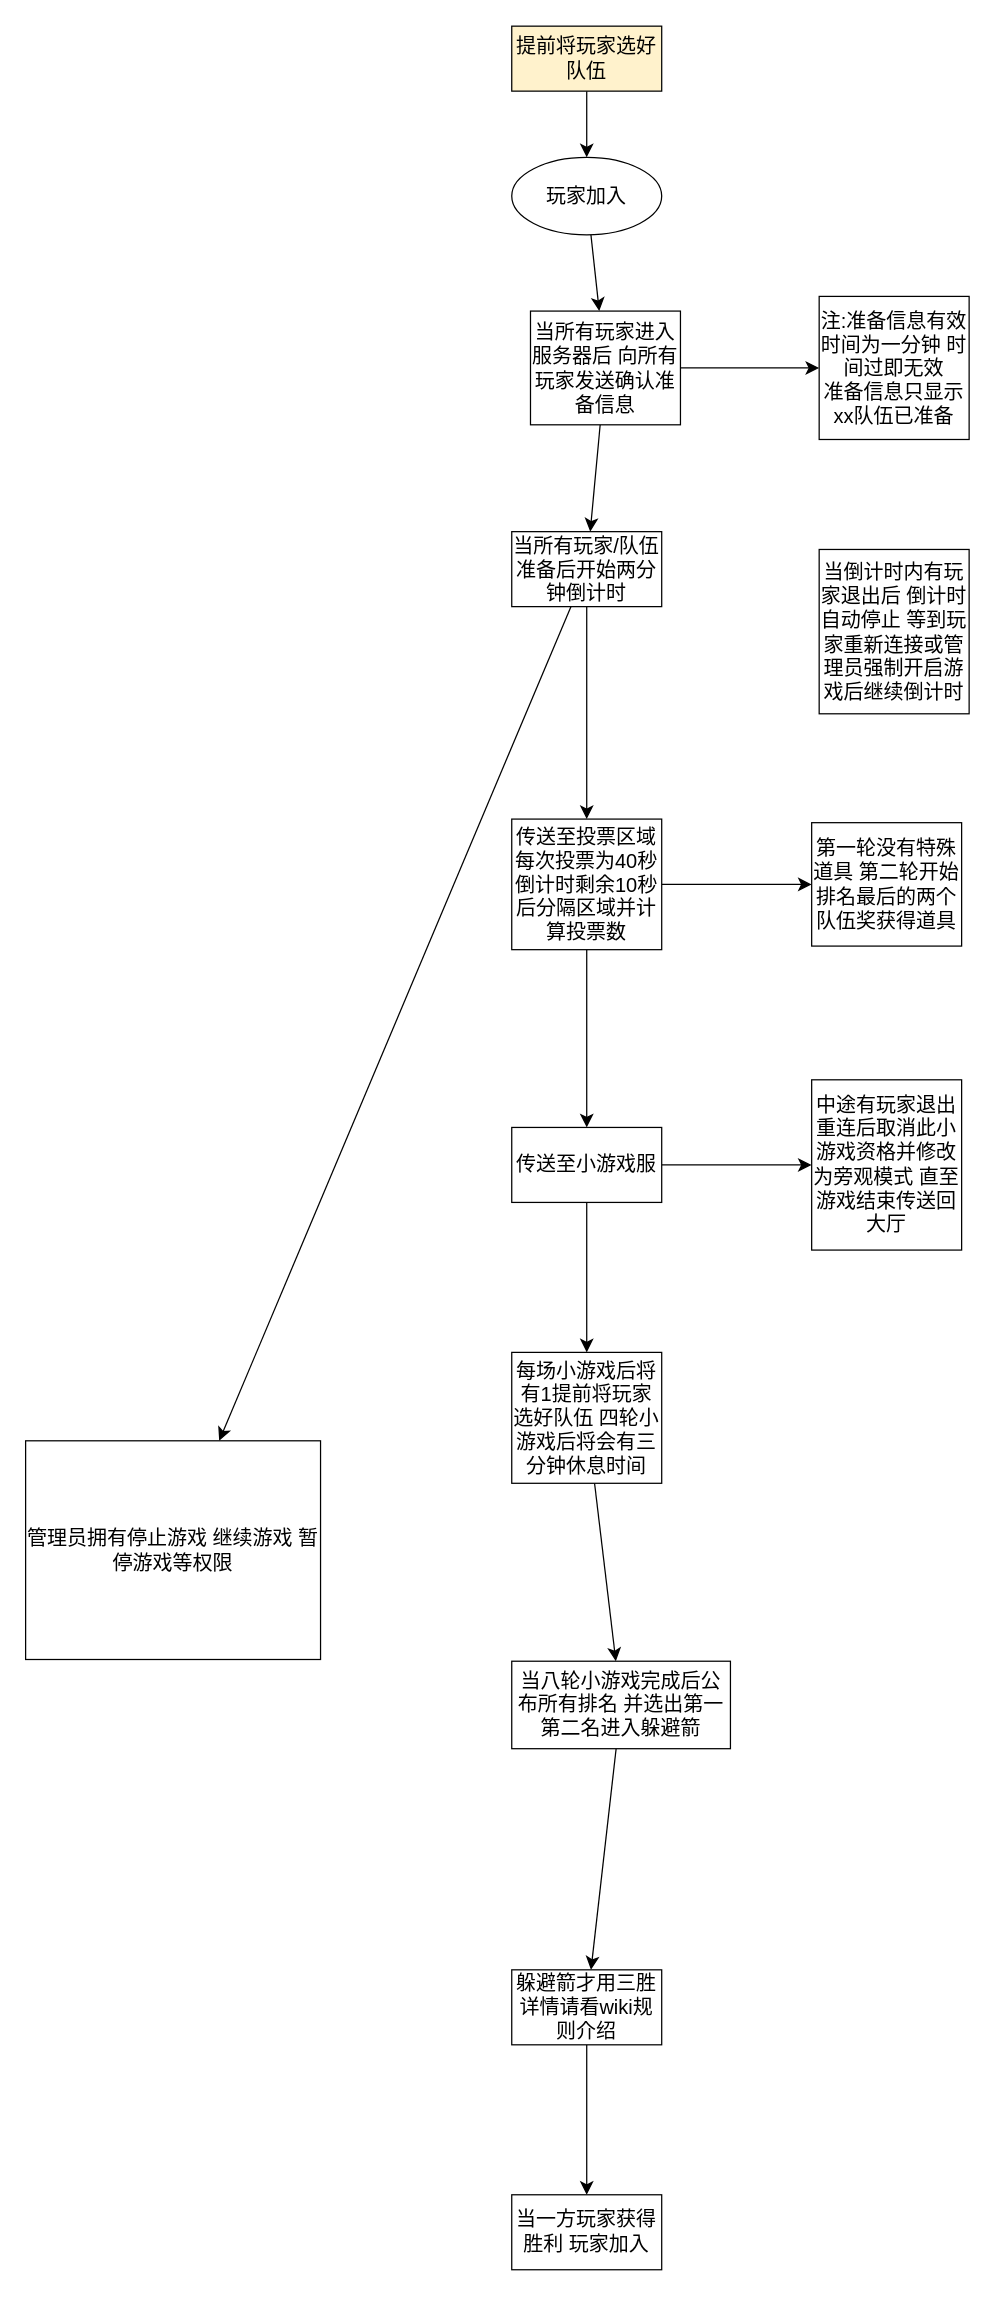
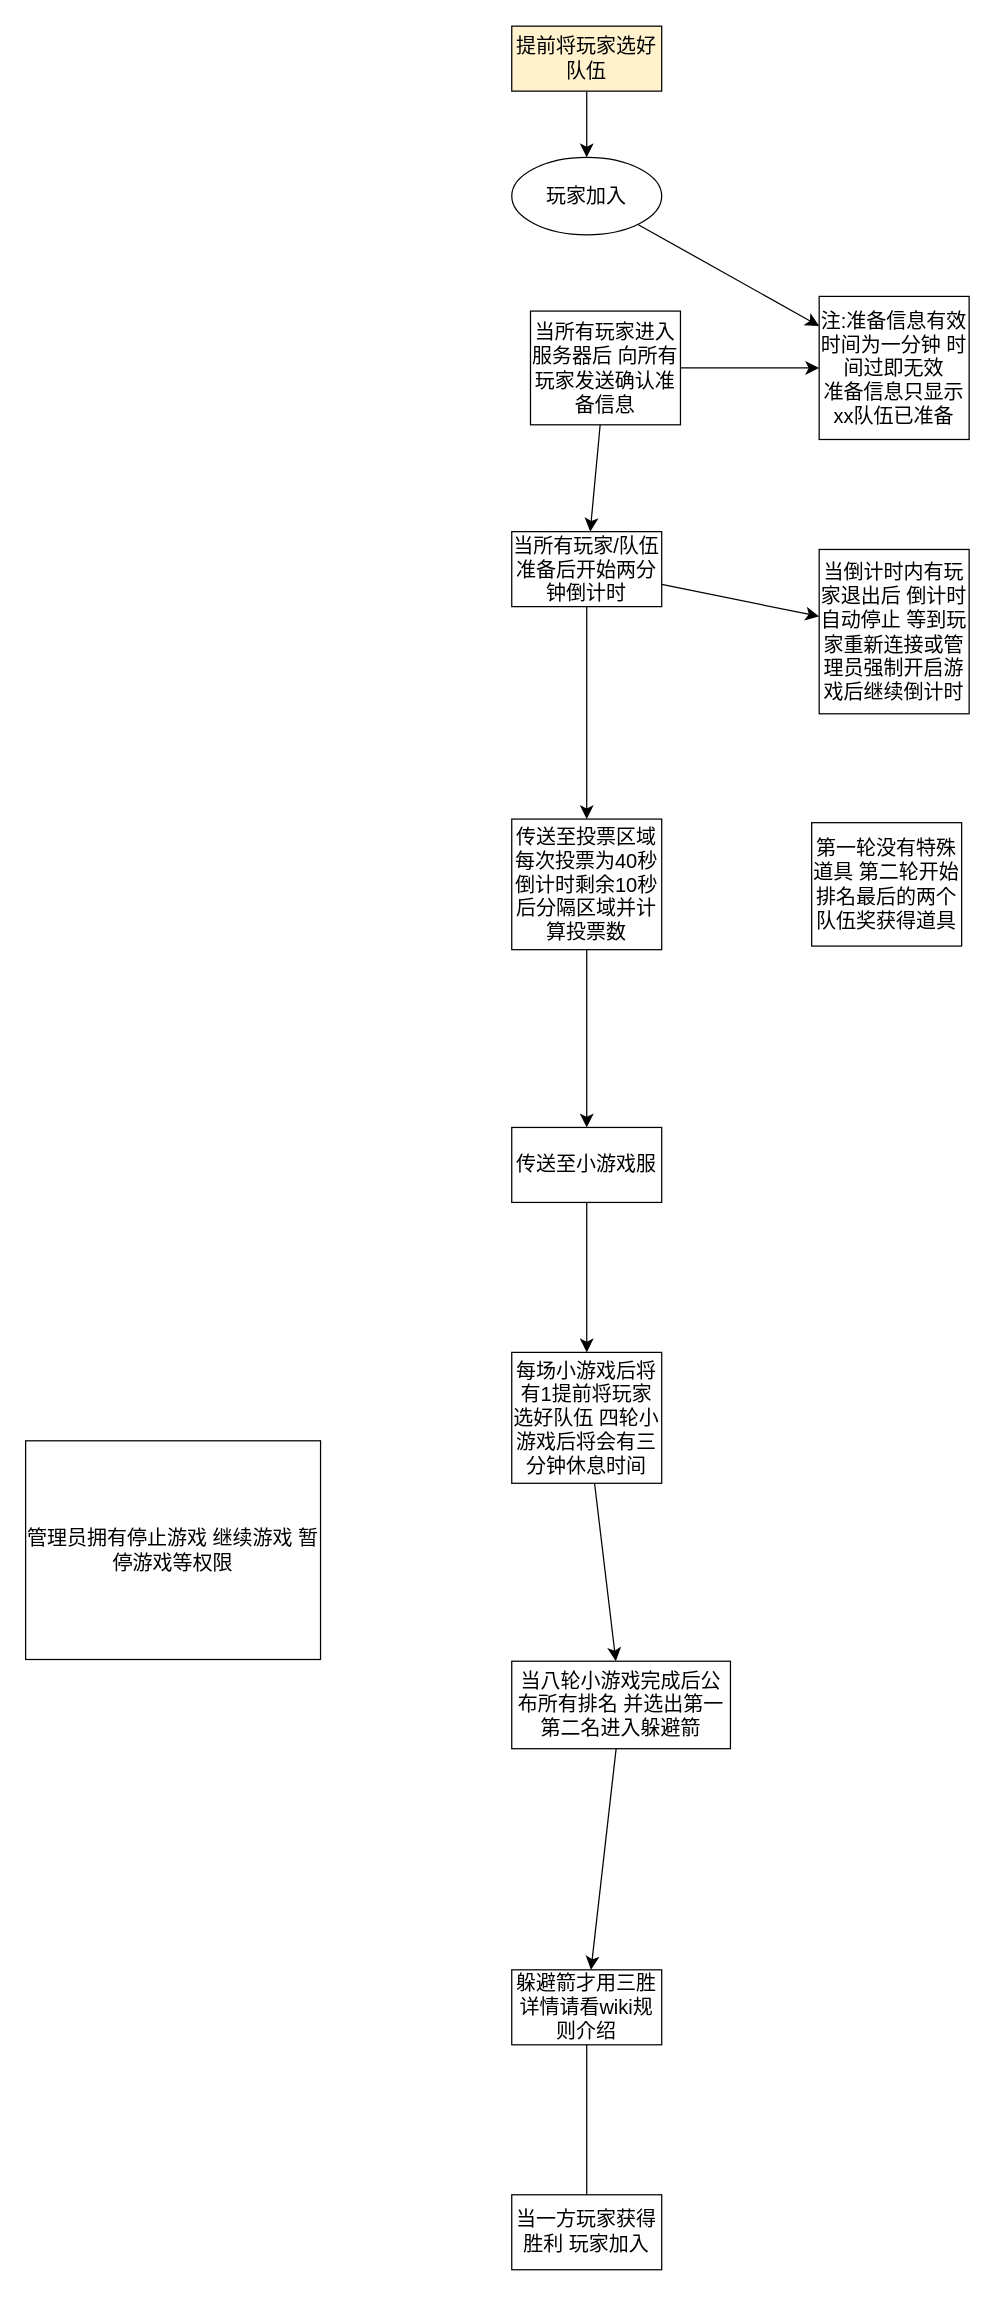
  <mxCell id="0" />
  <mxCell id="1" parent="0" />
  <mxCell id="2" value="" style="edgeStyle=none;curved=1;rounded=0;orthogonalLoop=1;jettySize=auto;html=1;fontSize=12;startSize=8;endSize=8;" parent="1" source="3" target="5" edge="1"><mxGeometry relative="1" as="geometry" /></mxCell>
  <mxCell id="3" value="提前将玩家选好队伍" style="whiteSpace=wrap;html=1;fontSize=16;fillColor=#fff2cc;" parent="1" vertex="1"><mxGeometry x="409" y="20" width="120" height="52" as="geometry" /></mxCell>
- <mxCell id="4" value="" style="edgeStyle=none;curved=1;rounded=0;orthogonalLoop=1;jettySize=auto;html=1;fontSize=12;startSize=8;endSize=8;" parent="1" source="5" target="8" edge="1"><mxGeometry relative="1" as="geometry" /></mxCell>
+ <mxCell id="4" value="" style="edgeStyle=none;curved=1;rounded=0;orthogonalLoop=1;jettySize=auto;html=1;fontSize=12;startSize=8;endSize=8;" parent="1" source="5" target="9" edge="1"><mxGeometry relative="1" as="geometry" /></mxCell>
  <mxCell id="5" value="玩家加入" style="ellipse;whiteSpace=wrap;html=1;fontSize=16;" parent="1" vertex="1"><mxGeometry x="409" y="125" width="120" height="62" as="geometry" /></mxCell>
  <mxCell id="6" value="" style="edgeStyle=none;curved=1;rounded=0;orthogonalLoop=1;jettySize=auto;html=1;fontSize=12;startSize=8;endSize=8;" parent="1" source="8" target="9" edge="1"><mxGeometry relative="1" as="geometry" /></mxCell>
  <mxCell id="7" value="" style="edgeStyle=none;curved=1;rounded=0;orthogonalLoop=1;jettySize=auto;html=1;fontSize=12;startSize=8;endSize=8;" parent="1" source="8" target="12" edge="1"><mxGeometry relative="1" as="geometry" /></mxCell>
  <mxCell id="8" value="当所有玩家进入服务器后 向所有玩家发送确认准备信息" style="whiteSpace=wrap;html=1;fontSize=16;" parent="1" vertex="1"><mxGeometry x="424" y="248" width="120" height="91" as="geometry" /></mxCell>
  <mxCell id="9" value="注:准备信息有效时间为一分钟 时间过即无效&lt;br&gt;准备信息只显示xx队伍已准备" style="whiteSpace=wrap;html=1;fontSize=16;" parent="1" vertex="1"><mxGeometry x="655" y="236.25" width="120" height="114.5" as="geometry" /></mxCell>
- <mxCell id="10" value="" style="edgeStyle=none;curved=1;rounded=0;orthogonalLoop=1;jettySize=auto;html=1;fontSize=12;startSize=8;endSize=8;" parent="1" source="12" target="29" edge="1"><mxGeometry relative="1" as="geometry" /></mxCell>
+ <mxCell id="10" value="" style="edgeStyle=none;curved=1;rounded=0;orthogonalLoop=1;jettySize=auto;html=1;fontSize=12;startSize=8;endSize=8;" parent="1" source="12" target="13" edge="1"><mxGeometry relative="1" as="geometry" /></mxCell>
  <mxCell id="11" value="" style="edgeStyle=none;curved=1;rounded=0;orthogonalLoop=1;jettySize=auto;html=1;fontSize=12;startSize=8;endSize=8;" parent="1" source="12" target="16" edge="1"><mxGeometry relative="1" as="geometry" /></mxCell>
  <mxCell id="12" value="当所有玩家/队伍准备后开始两分钟倒计时" style="whiteSpace=wrap;html=1;fontSize=16;" parent="1" vertex="1"><mxGeometry x="409" y="424.5" width="120" height="60" as="geometry" /></mxCell>
  <mxCell id="13" value="当倒计时内有玩家退出后 倒计时自动停止 等到玩家重新连接或管理员强制开启游戏后继续倒计时" style="whiteSpace=wrap;html=1;fontSize=16;" parent="1" vertex="1"><mxGeometry x="655" y="438.75" width="120" height="131.5" as="geometry" /></mxCell>
- <mxCell id="14" value="" style="edgeStyle=none;curved=1;rounded=0;orthogonalLoop=1;jettySize=auto;html=1;fontSize=12;startSize=8;endSize=8;" parent="1" source="16" target="17" edge="1"><mxGeometry relative="1" as="geometry" /></mxCell>
  <mxCell id="15" value="" style="edgeStyle=none;curved=1;rounded=0;orthogonalLoop=1;jettySize=auto;html=1;fontSize=12;startSize=8;endSize=8;" parent="1" source="16" target="20" edge="1"><mxGeometry relative="1" as="geometry" /></mxCell>
  <mxCell id="16" value="传送至投票区域 每次投票为40秒 倒计时剩余10秒后分隔区域并计算投票数" style="whiteSpace=wrap;html=1;fontSize=16;" parent="1" vertex="1"><mxGeometry x="409" y="654.5" width="120" height="104.5" as="geometry" /></mxCell>
  <mxCell id="17" value="第一轮没有特殊道具 第二轮开始排名最后的两个队伍奖获得道具" style="whiteSpace=wrap;html=1;fontSize=16;" parent="1" vertex="1"><mxGeometry x="649" y="657.38" width="120" height="98.75" as="geometry" /></mxCell>
- <mxCell id="18" value="" style="edgeStyle=none;curved=1;rounded=0;orthogonalLoop=1;jettySize=auto;html=1;fontSize=12;startSize=8;endSize=8;" parent="1" source="20" target="21" edge="1"><mxGeometry relative="1" as="geometry" /></mxCell>
  <mxCell id="19" value="" style="edgeStyle=none;curved=1;rounded=0;orthogonalLoop=1;jettySize=auto;html=1;fontSize=12;startSize=8;endSize=8;" parent="1" source="20" target="23" edge="1"><mxGeometry relative="1" as="geometry" /></mxCell>
  <mxCell id="20" value="传送至小游戏服" style="whiteSpace=wrap;html=1;fontSize=16;" parent="1" vertex="1"><mxGeometry x="409" y="901.25" width="120" height="60" as="geometry" /></mxCell>
- <mxCell id="21" value="中途有玩家退出重连后取消此小游戏资格并修改为旁观模式 直至游戏结束传送回大厅" style="whiteSpace=wrap;html=1;fontSize=16;" parent="1" vertex="1"><mxGeometry x="649" y="863.13" width="120" height="136.25" as="geometry" /></mxCell>
  <mxCell id="22" value="" style="edgeStyle=none;curved=1;rounded=0;orthogonalLoop=1;jettySize=auto;html=1;fontSize=12;startSize=8;endSize=8;" parent="1" source="23" target="25" edge="1"><mxGeometry relative="1" as="geometry" /></mxCell>
  <mxCell id="23" value="每场小游戏后将有1提前将玩家选好队伍 四轮小游戏后将会有三分钟休息时间" style="whiteSpace=wrap;html=1;fontSize=16;" parent="1" vertex="1"><mxGeometry x="409" y="1081.25" width="120" height="104.75" as="geometry" /></mxCell>
  <mxCell id="24" value="" style="edgeStyle=none;curved=1;rounded=0;orthogonalLoop=1;jettySize=auto;html=1;fontSize=12;startSize=8;endSize=8;" parent="1" source="25" target="27" edge="1"><mxGeometry relative="1" as="geometry" /></mxCell>
  <mxCell id="25" value="当八轮小游戏完成后公布所有排名 并选出第一第二名进入躲避箭" style="whiteSpace=wrap;html=1;fontSize=16;" parent="1" vertex="1"><mxGeometry x="409" y="1328.38" width="175" height="70" as="geometry" /></mxCell>
- <mxCell id="26" value="" style="edgeStyle=none;curved=1;rounded=0;orthogonalLoop=1;jettySize=auto;html=1;fontSize=12;startSize=8;endSize=8;" parent="1" source="27" target="28" edge="1"><mxGeometry relative="1" as="geometry" /></mxCell>
+ <mxCell id="26" value="" style="edgeStyle=none;curved=1;rounded=0;orthogonalLoop=1;jettySize=auto;html=1;fontSize=12;startSize=8;endSize=8;endArrow=none;" parent="1" source="27" target="28" edge="1"><mxGeometry relative="1" as="geometry" /></mxCell>
  <mxCell id="27" value="躲避箭才用三胜&lt;br&gt;详情请看wiki规则介绍&lt;br&gt;" style="whiteSpace=wrap;html=1;fontSize=16;" parent="1" vertex="1"><mxGeometry x="409" y="1575.325" width="120" height="60" as="geometry" /></mxCell>
  <mxCell id="28" value="当一方玩家获得胜利 玩家加入" style="whiteSpace=wrap;html=1;fontSize=16;" parent="1" vertex="1"><mxGeometry x="409" y="1755.325" width="120" height="60" as="geometry" /></mxCell>
  <mxCell id="29" value="管理员拥有停止游戏 继续游戏 暂停游戏等权限&lt;br&gt;" style="whiteSpace=wrap;html=1;fontSize=16;" vertex="1" parent="1"><mxGeometry x="20" y="1152" width="236" height="175" as="geometry" /></mxCell>
